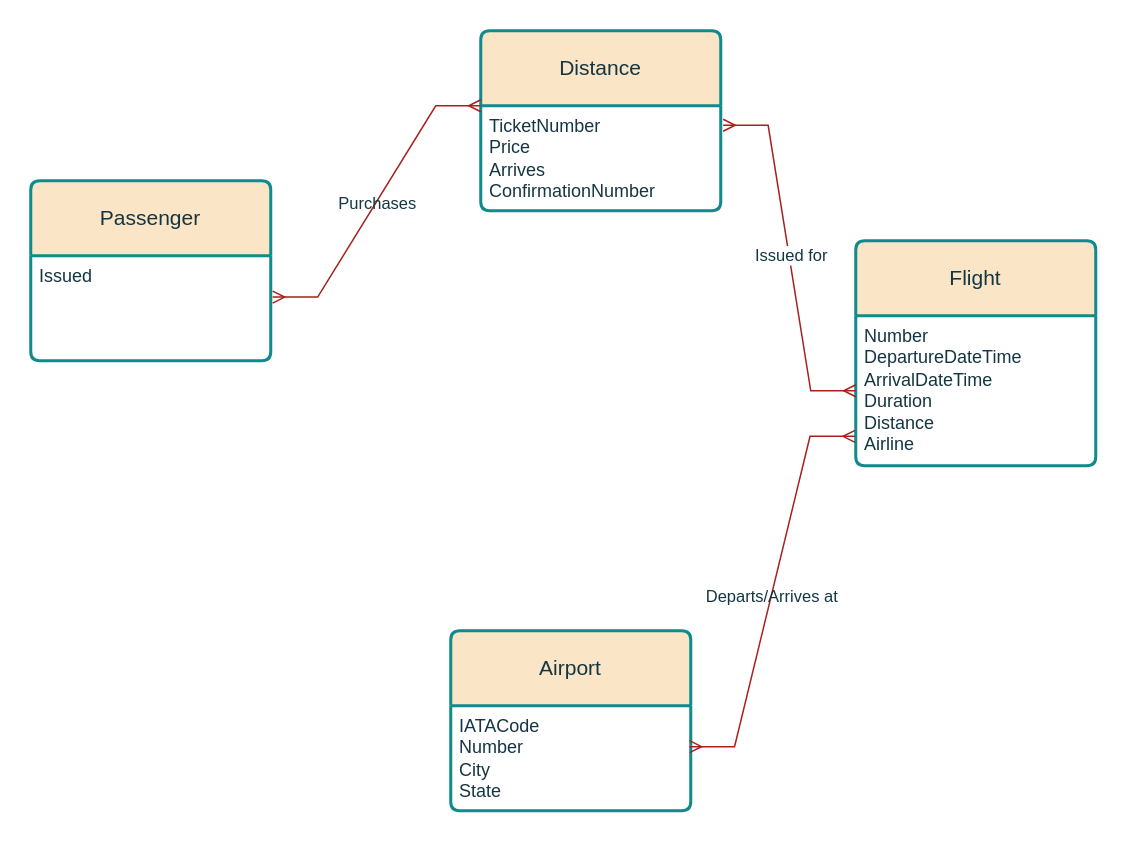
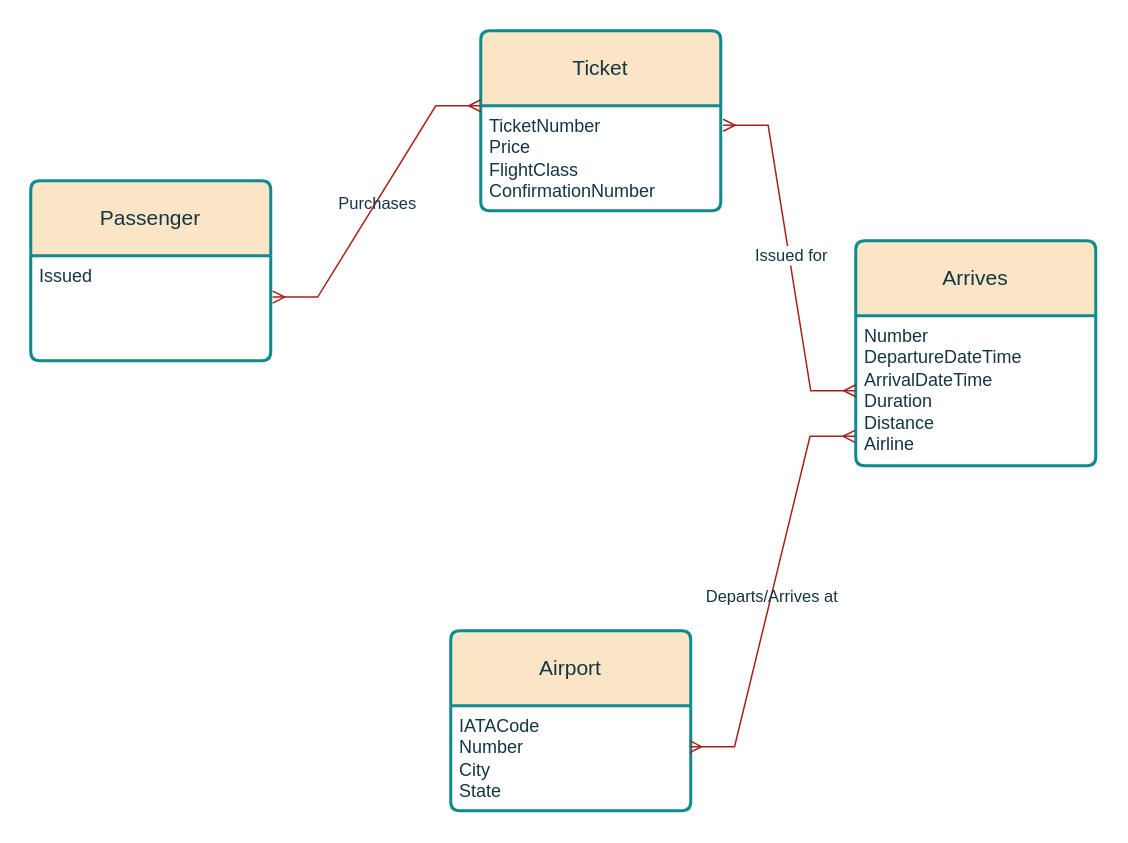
  <mxCell id="0" />
  <mxCell id="1" parent="0" />
- <mxCell id="2" value="Distance" style="swimlane;childLayout=stackLayout;horizontal=1;startSize=50;horizontalStack=0;rounded=1;fontSize=14;fontStyle=0;strokeWidth=2;resizeParent=0;resizeLast=1;shadow=0;dashed=0;align=center;arcSize=4;whiteSpace=wrap;html=1;labelBackgroundColor=none;fillColor=#FAE5C7;strokeColor=#0F8B8D;fontColor=#143642;" vertex="1" parent="1"><mxGeometry x="320" y="20" width="160" height="120" as="geometry" /></mxCell>
- <mxCell id="3" value="TicketNumber&lt;div&gt;Price&lt;/div&gt;&lt;div&gt;Arrives&lt;/div&gt;&lt;div&gt;ConfirmationNumber&lt;/div&gt;" style="align=left;strokeColor=none;fillColor=none;spacingLeft=4;fontSize=12;verticalAlign=top;resizable=0;rotatable=0;part=1;html=1;labelBackgroundColor=none;fontColor=#143642;" vertex="1" parent="2"><mxGeometry y="50" width="160" height="70" as="geometry" /></mxCell>
- <mxCell id="4" value="Flight" style="swimlane;childLayout=stackLayout;horizontal=1;startSize=50;horizontalStack=0;rounded=1;fontSize=14;fontStyle=0;strokeWidth=2;resizeParent=0;resizeLast=1;shadow=0;dashed=0;align=center;arcSize=4;whiteSpace=wrap;html=1;labelBackgroundColor=none;fillColor=#FAE5C7;strokeColor=#0F8B8D;fontColor=#143642;" vertex="1" parent="1"><mxGeometry x="570" y="160" width="160" height="150" as="geometry" /></mxCell>
+ <mxCell id="2" value="Ticket" style="swimlane;childLayout=stackLayout;horizontal=1;startSize=50;horizontalStack=0;rounded=1;fontSize=14;fontStyle=0;strokeWidth=2;resizeParent=0;resizeLast=1;shadow=0;dashed=0;align=center;arcSize=4;whiteSpace=wrap;html=1;labelBackgroundColor=none;fillColor=#FAE5C7;strokeColor=#0F8B8D;fontColor=#143642;" vertex="1" parent="1"><mxGeometry x="320" y="20" width="160" height="120" as="geometry" /></mxCell>
+ <mxCell id="3" value="TicketNumber&lt;div&gt;Price&lt;/div&gt;&lt;div&gt;FlightClass&lt;/div&gt;&lt;div&gt;ConfirmationNumber&lt;/div&gt;" style="align=left;strokeColor=none;fillColor=none;spacingLeft=4;fontSize=12;verticalAlign=top;resizable=0;rotatable=0;part=1;html=1;labelBackgroundColor=none;fontColor=#143642;" vertex="1" parent="2"><mxGeometry y="50" width="160" height="70" as="geometry" /></mxCell>
+ <mxCell id="4" value="Arrives" style="swimlane;childLayout=stackLayout;horizontal=1;startSize=50;horizontalStack=0;rounded=1;fontSize=14;fontStyle=0;strokeWidth=2;resizeParent=0;resizeLast=1;shadow=0;dashed=0;align=center;arcSize=4;whiteSpace=wrap;html=1;labelBackgroundColor=none;fillColor=#FAE5C7;strokeColor=#0F8B8D;fontColor=#143642;" vertex="1" parent="1"><mxGeometry x="570" y="160" width="160" height="150" as="geometry" /></mxCell>
  <mxCell id="5" value="Number&lt;div&gt;DepartureDateTime&lt;/div&gt;&lt;div&gt;ArrivalDateTime&lt;/div&gt;&lt;div&gt;Duration&lt;/div&gt;&lt;div&gt;Distance&lt;/div&gt;&lt;div&gt;Airline&lt;/div&gt;" style="align=left;strokeColor=none;fillColor=none;spacingLeft=4;fontSize=12;verticalAlign=top;resizable=0;rotatable=0;part=1;html=1;labelBackgroundColor=none;fontColor=#143642;" vertex="1" parent="4"><mxGeometry y="50" width="160" height="100" as="geometry" /></mxCell>
  <mxCell id="6" value="Passenger" style="swimlane;childLayout=stackLayout;horizontal=1;startSize=50;horizontalStack=0;rounded=1;fontSize=14;fontStyle=0;strokeWidth=2;resizeParent=0;resizeLast=1;shadow=0;dashed=0;align=center;arcSize=4;whiteSpace=wrap;html=1;labelBackgroundColor=none;fillColor=#FAE5C7;strokeColor=#0F8B8D;fontColor=#143642;" vertex="1" parent="1"><mxGeometry x="20" y="120" width="160" height="120" as="geometry" /></mxCell>
  <mxCell id="7" value="Issued" style="align=left;strokeColor=none;fillColor=none;spacingLeft=4;fontSize=12;verticalAlign=top;resizable=0;rotatable=0;part=1;html=1;labelBackgroundColor=none;fontColor=#143642;" vertex="1" parent="6"><mxGeometry y="50" width="160" height="70" as="geometry" /></mxCell>
  <mxCell id="8" value="" style="edgeStyle=entityRelationEdgeStyle;fontSize=12;html=1;endArrow=ERmany;startArrow=ERmany;rounded=0;exitX=1.008;exitY=0.394;exitDx=0;exitDy=0;exitPerimeter=0;labelBackgroundColor=none;strokeColor=#A8201A;fontColor=default;" edge="1" parent="1" source="7"><mxGeometry width="100" height="100" relative="1" as="geometry"><mxPoint x="220" y="320" as="sourcePoint" /><mxPoint x="320" y="70" as="targetPoint" /><Array as="points"><mxPoint x="220" y="290" /><mxPoint x="206.48" y="188.11" /><mxPoint x="250" y="215" /><mxPoint x="260" y="215" /><mxPoint x="206.48" y="178.11" /></Array></mxGeometry></mxCell>
  <mxCell id="9" value="Purchases" style="edgeLabel;html=1;align=center;verticalAlign=middle;resizable=0;points=[];labelBackgroundColor=none;fontColor=#143642;" vertex="1" connectable="0" parent="8"><mxGeometry x="-0.011" relative="1" as="geometry"><mxPoint as="offset" /></mxGeometry></mxCell>
  <mxCell id="10" value="" style="edgeStyle=entityRelationEdgeStyle;fontSize=12;html=1;endArrow=ERmany;startArrow=ERmany;rounded=0;entryX=1.01;entryY=0.186;entryDx=0;entryDy=0;entryPerimeter=0;exitX=0;exitY=0.5;exitDx=0;exitDy=0;labelBackgroundColor=none;strokeColor=#A8201A;fontColor=default;" edge="1" parent="1" source="5" target="3"><mxGeometry width="100" height="100" relative="1" as="geometry"><mxPoint x="110" y="500" as="sourcePoint" /><mxPoint x="210" y="400" as="targetPoint" /></mxGeometry></mxCell>
  <mxCell id="11" value="Issued for" style="edgeLabel;html=1;align=center;verticalAlign=middle;resizable=0;points=[];strokeColor=#0F8B8D;fontColor=#143642;fillColor=#FAE5C7;" vertex="1" connectable="0" parent="10"><mxGeometry x="0.017" y="-1" relative="1" as="geometry"><mxPoint as="offset" /></mxGeometry></mxCell>
  <mxCell id="12" value="Airport" style="swimlane;childLayout=stackLayout;horizontal=1;startSize=50;horizontalStack=0;rounded=1;fontSize=14;fontStyle=0;strokeWidth=2;resizeParent=0;resizeLast=1;shadow=0;dashed=0;align=center;arcSize=4;whiteSpace=wrap;html=1;labelBackgroundColor=none;fillColor=#FAE5C7;strokeColor=#0F8B8D;fontColor=#143642;" vertex="1" parent="1"><mxGeometry x="300" y="420" width="160" height="120" as="geometry" /></mxCell>
  <mxCell id="13" value="IATACode&lt;div&gt;Number&lt;/div&gt;&lt;div&gt;City&lt;br&gt;State&lt;/div&gt;" style="align=left;strokeColor=none;fillColor=none;spacingLeft=4;fontSize=12;verticalAlign=top;resizable=0;rotatable=0;part=1;html=1;labelBackgroundColor=none;fontColor=#143642;" vertex="1" parent="12"><mxGeometry y="50" width="160" height="70" as="geometry" /></mxCell>
  <mxCell id="14" value="" style="edgeStyle=entityRelationEdgeStyle;fontSize=12;html=1;endArrow=ERmany;startArrow=ERmany;rounded=0;entryX=-0.003;entryY=0.804;entryDx=0;entryDy=0;exitX=0.995;exitY=0.39;exitDx=0;exitDy=0;exitPerimeter=0;labelBackgroundColor=none;strokeColor=#A8201A;fontColor=default;entryPerimeter=0;" edge="1" parent="1" source="13" target="5"><mxGeometry width="100" height="100" relative="1" as="geometry"><mxPoint x="200" y="370" as="sourcePoint" /><mxPoint x="300" y="270" as="targetPoint" /></mxGeometry></mxCell>
  <mxCell id="15" value="Departs/Arrives at" style="edgeLabel;html=1;align=center;verticalAlign=middle;resizable=0;points=[];labelBackgroundColor=none;fontColor=#143642;" vertex="1" connectable="0" parent="14"><mxGeometry x="-0.016" relative="1" as="geometry"><mxPoint as="offset" /></mxGeometry></mxCell>
